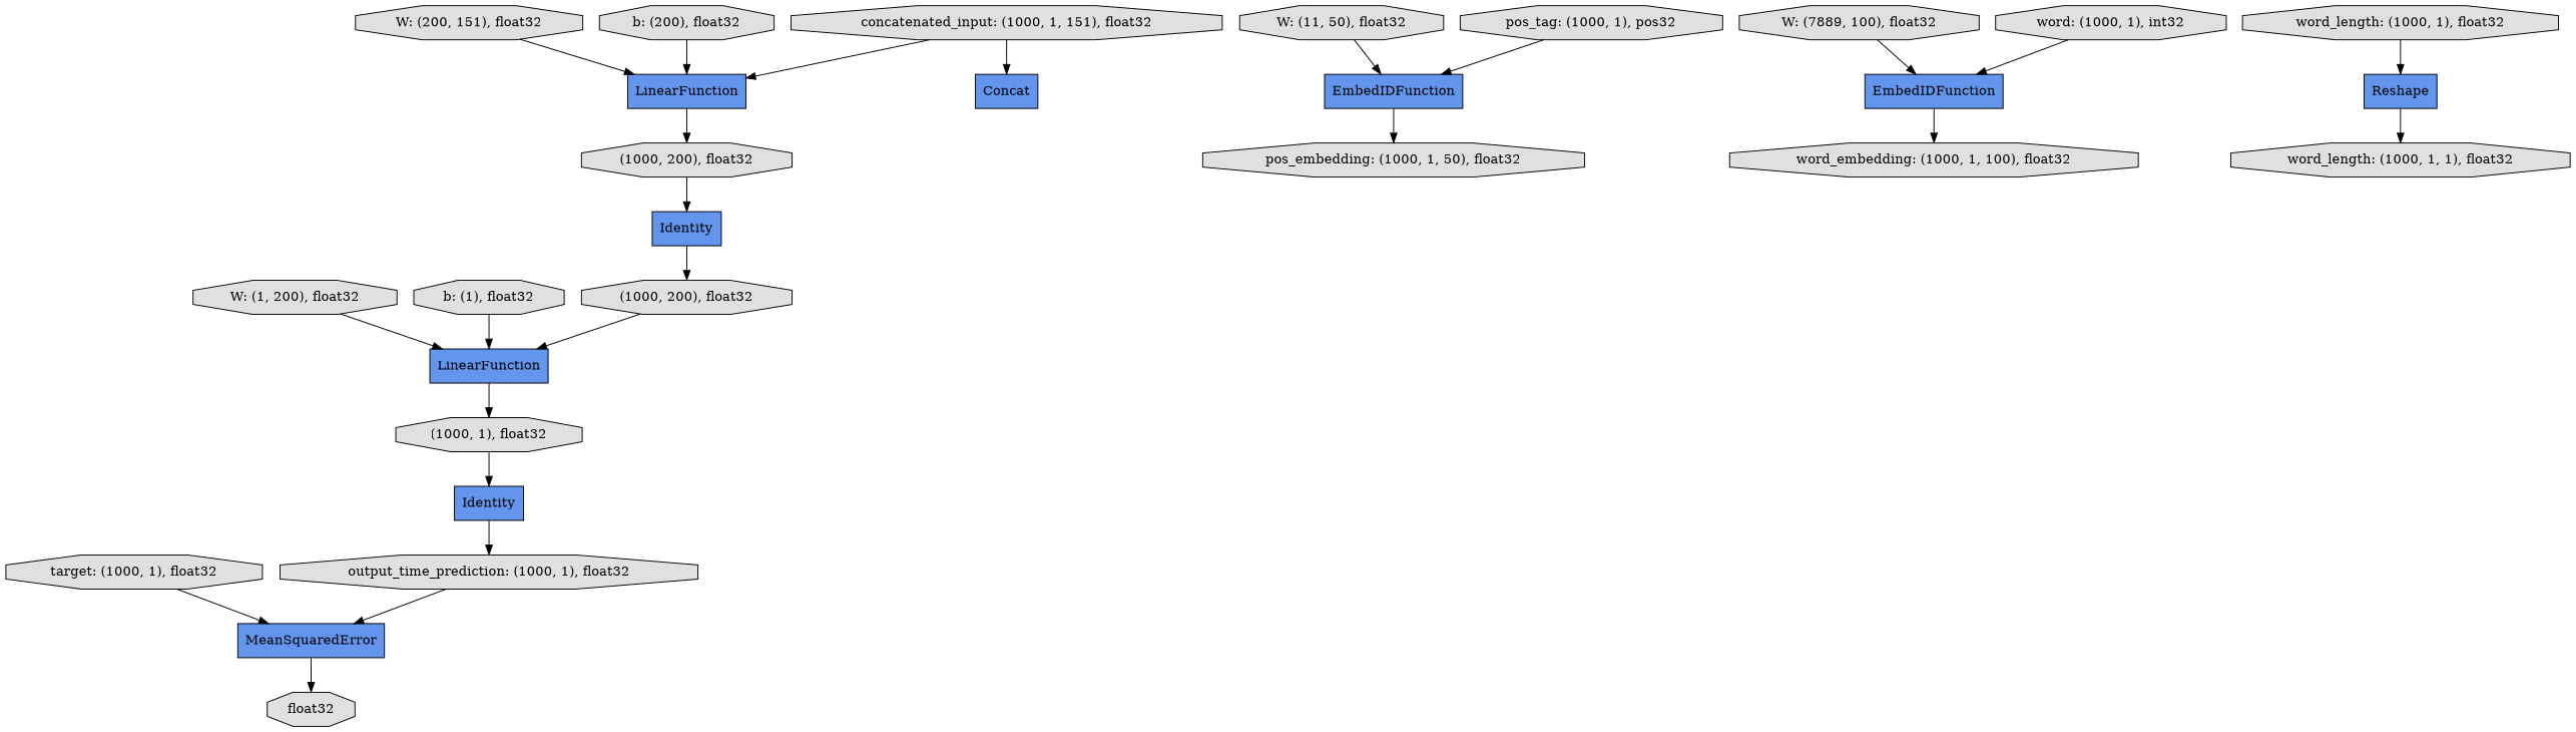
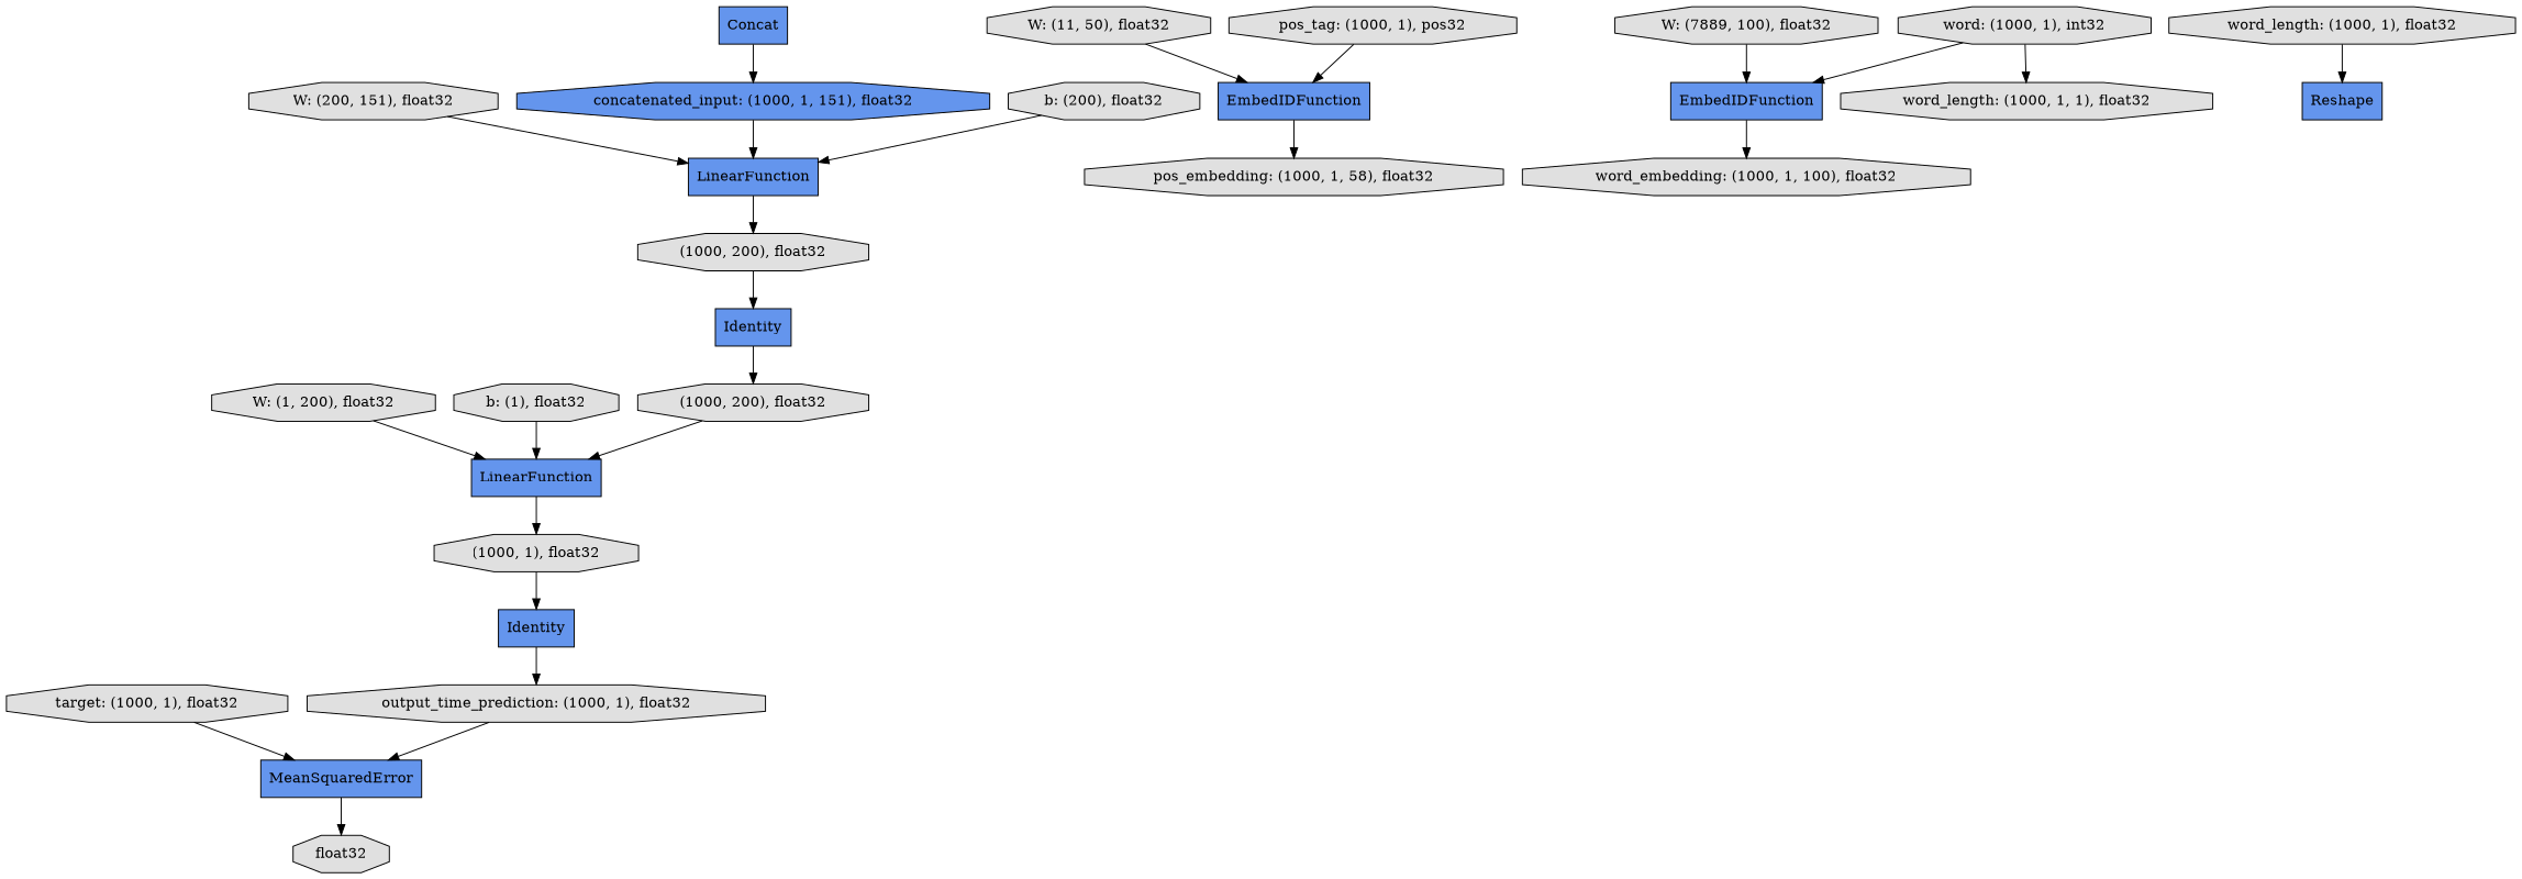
  digraph {
    rankdir=TB
    node [fillcolor="#E0E0E0" shape=octagon style=filled]
    n1 [label="(1000, 200), float32"]
    n2 [fillcolor="#6495ED" label=LinearFunction shape=record]
    n3 [label="(1000, 1), float32"]
    n4 [fillcolor="#6495ED" label=Identity shape=record]
    n5 [label="output_time_prediction: (1000, 1), float32"]
    n6 [fillcolor="#6495ED" label=MeanSquaredError shape=record]
    n7 [label="W: (200, 151), float32"]
    n8 [fillcolor="#6495ED" label=LinearFunction shape=record]
    n9 [label="(1000, 200), float32"]
-   n10 [label="pos_embedding: (1000, 1, 50), float32"]
+   n10 [label="pos_embedding: (1000, 1, 58), float32"]
    n11 [fillcolor="#6495ED" label=Concat shape=record]
-   n12 [label="concatenated_input: (1000, 1, 151), float32"]
+   n12 [fillcolor="#6495ED" label="concatenated_input: (1000, 1, 151), float32"]
    n13 [label="W: (1, 200), float32"]
    n14 [label="W: (7889, 100), float32"]
    n15 [fillcolor="#6495ED" label=EmbedIDFunction shape=record]
    n16 [label="word_embedding: (1000, 1, 100), float32"]
    n17 [fillcolor="#6495ED" label=Identity shape=record]
    n18 [label="word: (1000, 1), int32"]
    n19 [label="b: (1), float32"]
    n20 [fillcolor="#6495ED" label=Reshape shape=record]
    n21 [label="word_length: (1000, 1, 1), float32"]
    n22 [label="target: (1000, 1), float32"]
    n23 [label=float32]
    n24 [label="W: (11, 50), float32"]
    n25 [fillcolor="#6495ED" label=EmbedIDFunction shape=record]
    n26 [label="b: (200), float32"]
    n27 [label="word_length: (1000, 1), float32"]
    n28 [label="pos_tag: (1000, 1), pos32"]
    n1 -> n2
    n2 -> n3
    n3 -> n4
    n4 -> n5
    n5 -> n6
    n6 -> n23
    n7 -> n8
    n8 -> n9
    n9 -> n17
-   n12 -> n11
+   n11 -> n12
    n12 -> n8
    n13 -> n2
    n14 -> n15
    n15 -> n16
    n17 -> n1
    n18 -> n15
    n19 -> n2
-   n20 -> n21
+   n18 -> n21
    n22 -> n6
    n24 -> n25
    n25 -> n10
    n26 -> n8
    n27 -> n20
    n28 -> n25
  }
